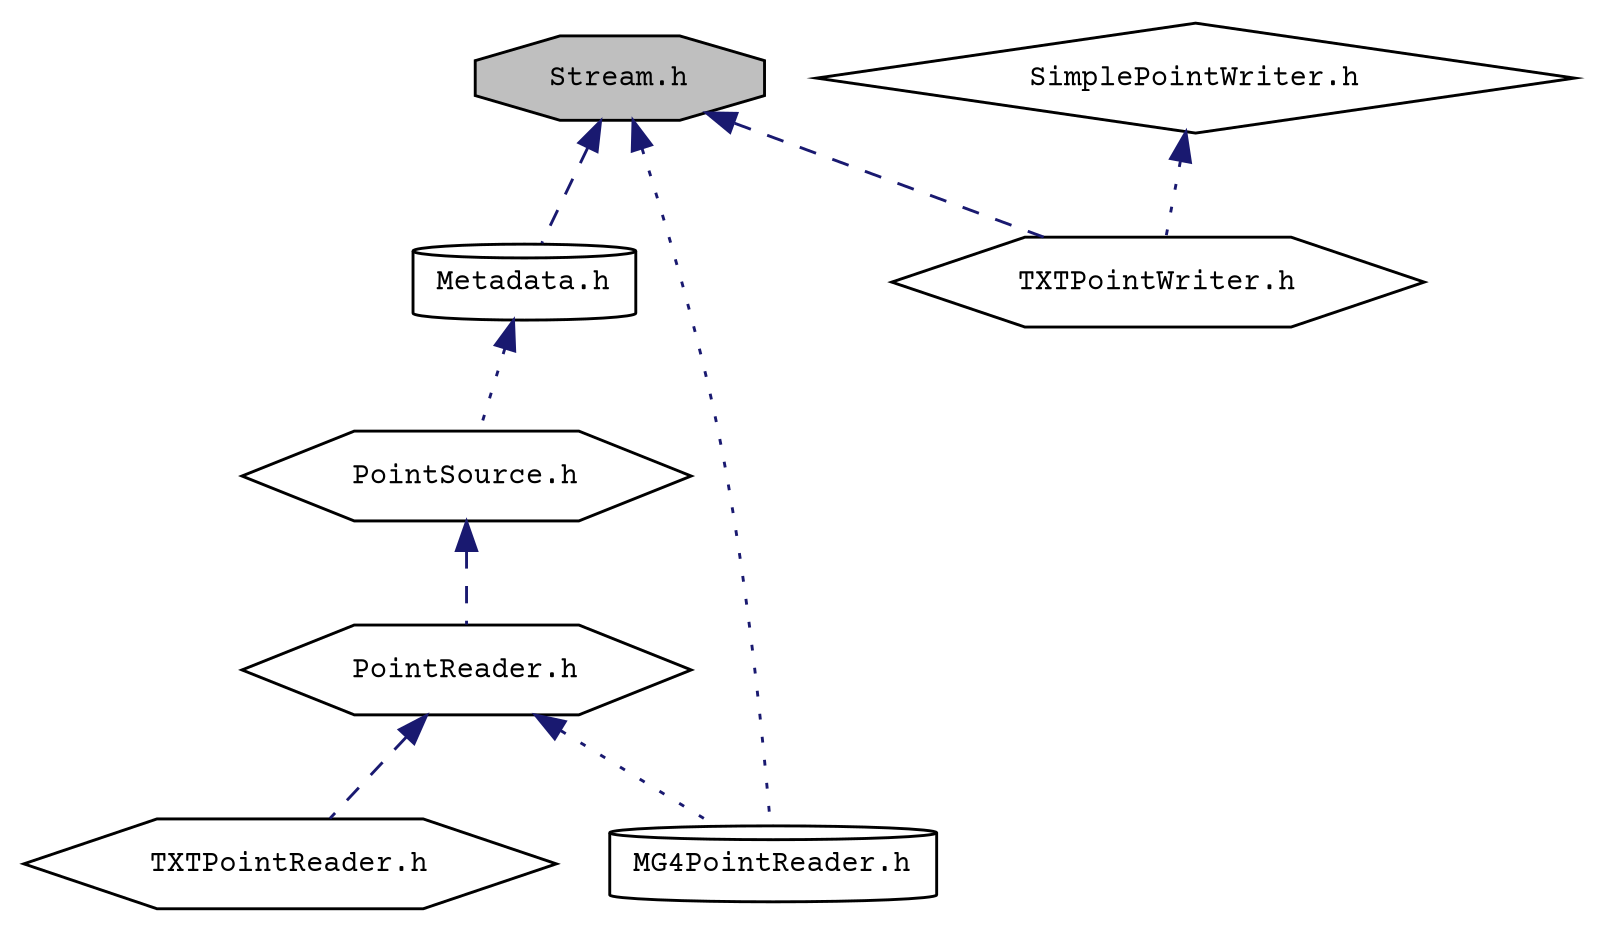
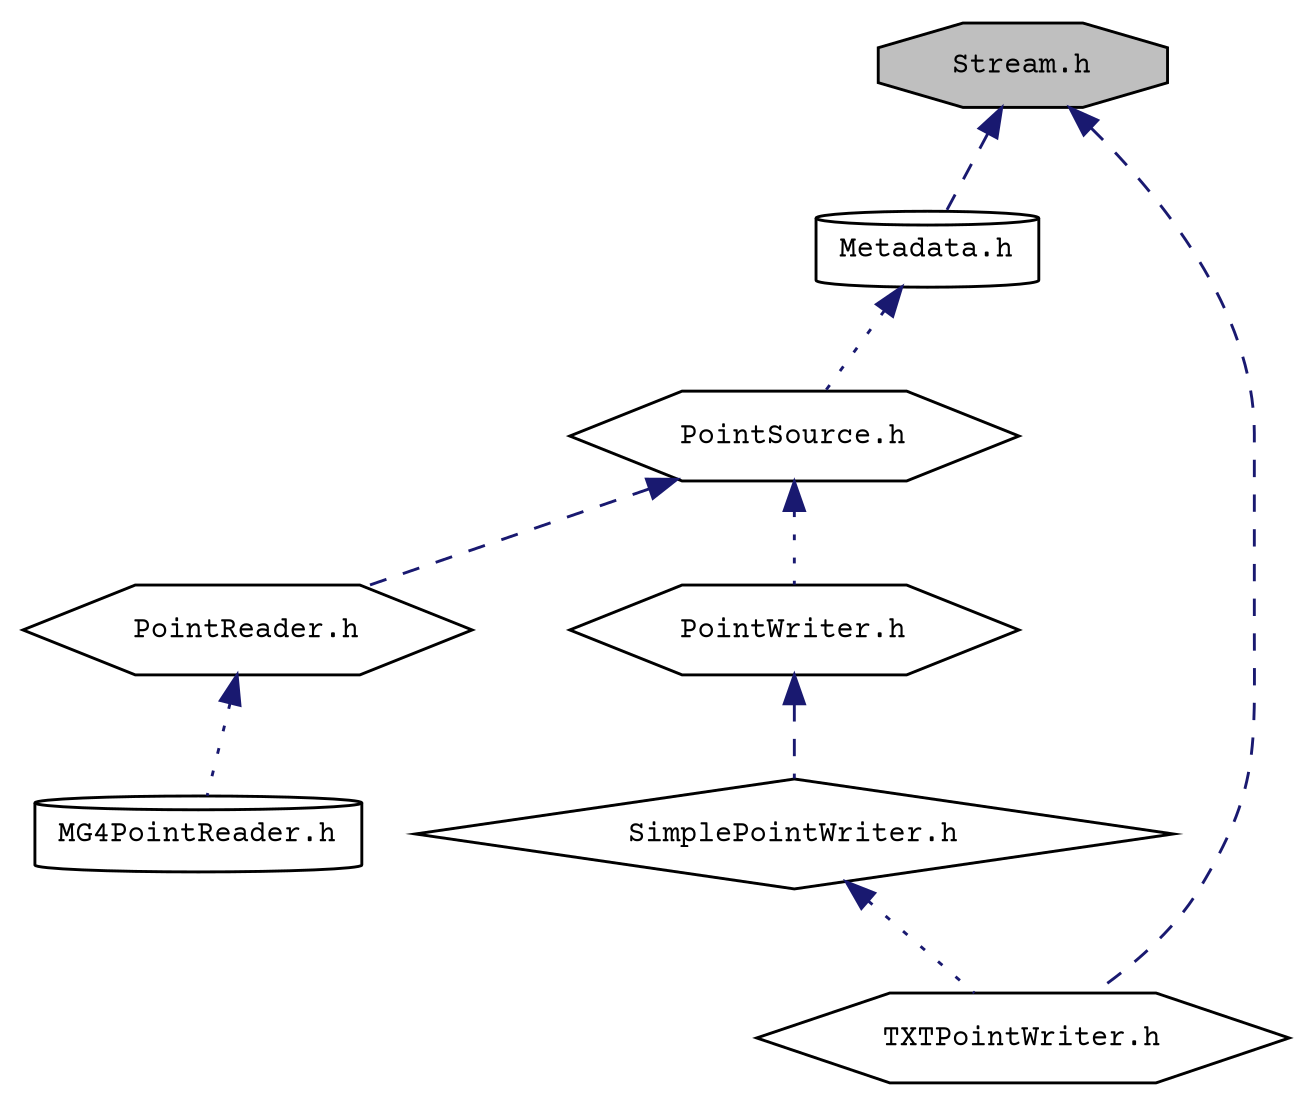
  digraph {
    fontname="Courier Prime"
    node [color=black fontname="Courier Prime" fontsize=10 shape=hexagon]
    edge [color=midnightblue dir=back fontname="Courier Prime" fontsize=10 labelfontname=Helvetica labelfontsize=10 style=dashed]
    n1 [fillcolor=grey75 fontcolor=black height=0.2 label="Stream.h" shape=octagon style=filled width=0.4]
    n2 [height=0.2 label="Metadata.h" shape=cylinder width=0.4]
    n3 [height=0.2 label="MG4PointReader.h" shape=cylinder width=0.4]
    n4 [height=0.2 label="TXTPointWriter.h" width=0.4]
    n5 [height=0.2 label="PointSource.h" width=0.4]
    n6 [height=0.2 label="PointReader.h" width=0.4]
-   n8 [height=0.2 label="TXTPointReader.h" width=0.4]
+   n7 [height=0.2 label="PointWriter.h" width=0.4]
    n9 [height=0.2 label="SimplePointWriter.h" shape=diamond width=0.4]
    n1 -> n2
-   n1 -> n3 [style=dotted]
    n1 -> n4
    n2 -> n5 [style=dotted]
    n5 -> n6
+   n5 -> n7 [style=dotted]
    n6 -> n3 [style=dotted]
-   n6 -> n8
+   n7 -> n9
    n9 -> n4 [style=dotted]
  }
